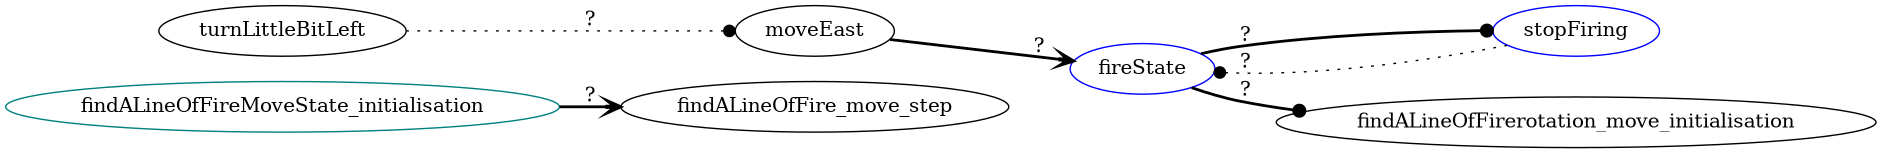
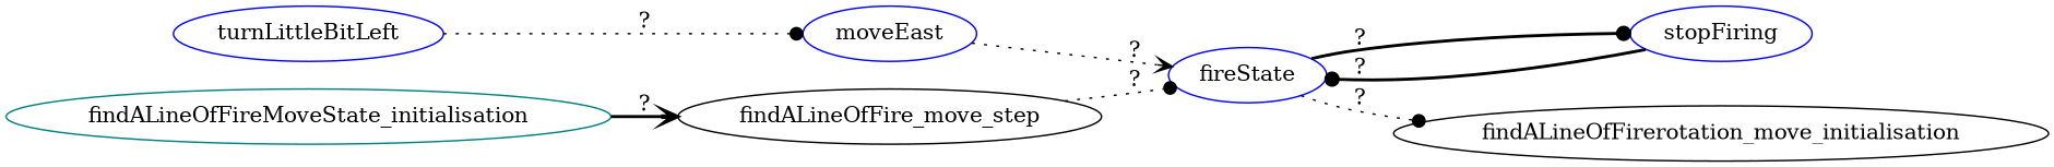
  digraph {
    rankdir=LR
    node [color=black]
    edge [arrowhead=dot style=bold]
-   turnLittleBitLeft
-   moveEast
+   turnLittleBitLeft [color=blue]
+   moveEast [color=blue]
    fireState [color=blue]
    stopFiring [color=blue]
    n5 [label=findALineOfFirerotation_move_initialisation]
    findALineOfFireMoveState_initialisation [color=teal]
    findALineOfFire_move_step
    turnLittleBitLeft -> moveEast [label="?" style=dotted]
-   moveEast -> fireState [arrowhead=vee label="?"]
+   moveEast -> fireState [arrowhead=vee label="?" style=dotted]
    fireState -> stopFiring [label="?"]
-   fireState -> n5 [label="?"]
-   stopFiring -> fireState [label="?" style=dotted]
+   fireState -> n5 [label="?" style=dotted]
+   stopFiring -> fireState [label="?"]
    findALineOfFireMoveState_initialisation -> findALineOfFire_move_step [arrowhead=vee label="?"]
+   findALineOfFire_move_step -> fireState [label="?" style=dotted]
  }
